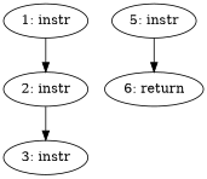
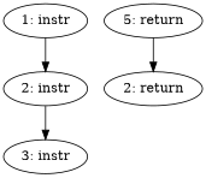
  digraph {
    edge [arrowhead=normal]
    n1 [label="1: instr"]
    n2 [label="2: instr"]
    n3 [label="3: instr"]
-   n4 [label="5: instr"]
-   n5 [label="6: return"]
+   n4 [label="5: return"]
+   n5 [label="2: return"]
    n1 -> n2
    n2 -> n3
    n4 -> n5
  }
